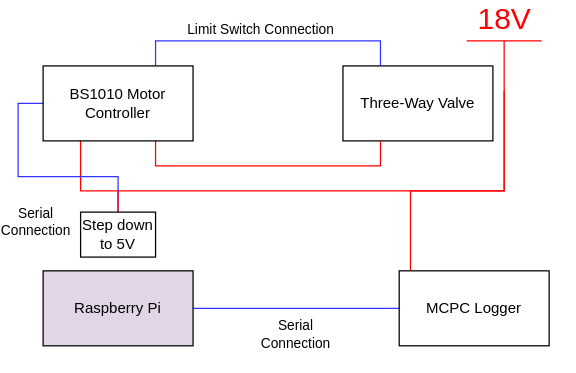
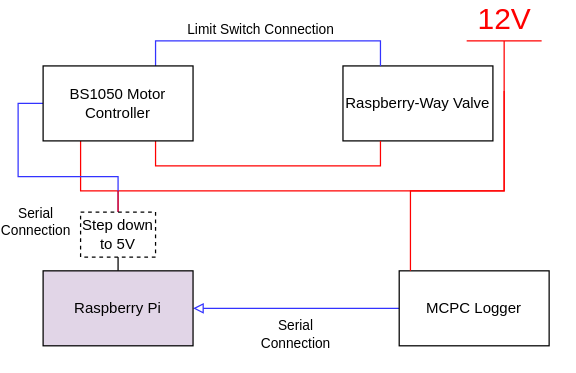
  <mxCell id="0" />
  <mxCell id="1" parent="0" />
- <mxCell id="2" style="edgeStyle=orthogonalEdgeStyle;rounded=0;jumpStyle=arc;orthogonalLoop=1;jettySize=auto;html=1;exitX=0;exitY=0.5;exitDx=0;exitDy=0;startArrow=none;startFill=0;endArrow=none;endFill=0;strokeColor=#3333FF;" edge="1" parent="1" source="4" target="6"><mxGeometry relative="1" as="geometry" /></mxCell>
+ <mxCell id="2" style="edgeStyle=orthogonalEdgeStyle;rounded=0;jumpStyle=arc;orthogonalLoop=1;jettySize=auto;html=1;exitX=0;exitY=0.5;exitDx=0;exitDy=0;startArrow=none;startFill=0;endArrow=block;endFill=0;strokeColor=#3333FF;" edge="1" parent="1" source="4" target="6"><mxGeometry relative="1" as="geometry" /></mxCell>
  <mxCell id="3" value="Serial&lt;br&gt;Connection" style="edgeLabel;html=1;align=center;verticalAlign=middle;resizable=0;points=[];" vertex="1" connectable="0" parent="2"><mxGeometry x="0.221" relative="1" as="geometry"><mxPoint x="17.1" y="20" as="offset" /></mxGeometry></mxCell>
  <mxCell id="4" value="MCPC Logger" style="rounded=0;whiteSpace=wrap;html=1;" vertex="1" parent="1"><mxGeometry x="305" y="204" width="120" height="60" as="geometry" /></mxCell>
+ <mxCell id="5" style="edgeStyle=orthogonalEdgeStyle;rounded=0;jumpStyle=arc;orthogonalLoop=1;jettySize=auto;html=1;exitX=0.5;exitY=0;exitDx=0;exitDy=0;entryX=0.5;entryY=1;entryDx=0;entryDy=0;startArrow=none;startFill=0;endArrow=none;endFill=0;" edge="1" parent="1" source="6" target="17"><mxGeometry relative="1" as="geometry" /></mxCell>
  <mxCell id="6" value="Raspberry Pi" style="rounded=0;whiteSpace=wrap;html=1;fillColor=#e1d5e7;" vertex="1" parent="1"><mxGeometry x="20" y="204" width="120" height="60" as="geometry" /></mxCell>
- <mxCell id="7" value="Three-Way Valve" style="rounded=0;whiteSpace=wrap;html=1;" vertex="1" parent="1"><mxGeometry x="260" y="40" width="120" height="60" as="geometry" /></mxCell>
+ <mxCell id="7" value="Raspberry-Way Valve" style="rounded=0;whiteSpace=wrap;html=1;" vertex="1" parent="1"><mxGeometry x="260" y="40" width="120" height="60" as="geometry" /></mxCell>
  <mxCell id="8" style="edgeStyle=orthogonalEdgeStyle;rounded=0;orthogonalLoop=1;jettySize=auto;html=1;exitX=0.75;exitY=0;exitDx=0;exitDy=0;entryX=0.25;entryY=0;entryDx=0;entryDy=0;endArrow=none;endFill=0;strokeColor=#3333FF;" edge="1" parent="1" source="13" target="7"><mxGeometry relative="1" as="geometry" /></mxCell>
  <mxCell id="9" value="Limit Switch Connection" style="edgeLabel;html=1;align=center;verticalAlign=middle;resizable=0;points=[];" vertex="1" connectable="0" parent="8"><mxGeometry x="-0.46" y="-4" relative="1" as="geometry"><mxPoint x="44.66" y="-14" as="offset" /></mxGeometry></mxCell>
  <mxCell id="10" style="edgeStyle=orthogonalEdgeStyle;rounded=0;orthogonalLoop=1;jettySize=auto;html=1;exitX=0.25;exitY=1;exitDx=0;exitDy=0;entryX=0.5;entryY=0;entryDx=0;entryDy=0;entryPerimeter=0;endArrow=none;endFill=0;strokeColor=#FF0000;" edge="1" parent="1" source="13" target="15"><mxGeometry relative="1" as="geometry"><mxPoint x="-40" y="140" as="targetPoint" /><Array as="points"><mxPoint x="50" y="140" /><mxPoint x="389" y="140" /></Array></mxGeometry></mxCell>
  <mxCell id="11" value="Serial &lt;br&gt;Connection" style="edgeStyle=orthogonalEdgeStyle;rounded=0;orthogonalLoop=1;jettySize=auto;html=1;exitX=0;exitY=0.5;exitDx=0;exitDy=0;endArrow=none;endFill=0;startArrow=none;startFill=0;strokeColor=#3333FF;" edge="1" parent="1" source="13" target="17"><mxGeometry x="-0.02" y="-36" relative="1" as="geometry"><mxPoint as="offset" /></mxGeometry></mxCell>
  <mxCell id="12" style="edgeStyle=orthogonalEdgeStyle;rounded=0;orthogonalLoop=1;jettySize=auto;html=1;exitX=0.75;exitY=1;exitDx=0;exitDy=0;entryX=0.25;entryY=1;entryDx=0;entryDy=0;startArrow=none;startFill=0;endArrow=none;endFill=0;strokeColor=#FF0000;" edge="1" parent="1" source="13" target="7"><mxGeometry relative="1" as="geometry" /></mxCell>
- <mxCell id="13" value="BS1010 Motor Controller" style="rounded=0;whiteSpace=wrap;html=1;" vertex="1" parent="1"><mxGeometry x="20" y="40" width="120" height="60" as="geometry" /></mxCell>
+ <mxCell id="13" value="BS1050 Motor Controller" style="rounded=0;whiteSpace=wrap;html=1;" vertex="1" parent="1"><mxGeometry x="20" y="40" width="120" height="60" as="geometry" /></mxCell>
  <mxCell id="14" style="edgeStyle=orthogonalEdgeStyle;rounded=0;orthogonalLoop=1;jettySize=auto;html=1;exitX=0.5;exitY=0;exitDx=0;exitDy=0;exitPerimeter=0;startArrow=none;startFill=0;endArrow=none;endFill=0;strokeColor=#FF0000;jumpStyle=arc;" edge="1" parent="1" source="15" target="4"><mxGeometry relative="1" as="geometry"><Array as="points"><mxPoint x="389" y="140" /><mxPoint x="314" y="140" /></Array></mxGeometry></mxCell>
- <mxCell id="15" value="&lt;font color=&quot;#ff0000&quot;&gt;18V&lt;/font&gt;" style="verticalLabelPosition=top;verticalAlign=bottom;shape=mxgraph.electrical.signal_sources.vdd;shadow=0;dashed=0;align=center;strokeWidth=1;fontSize=24;html=1;flipV=1;strokeColor=#FF0000;" vertex="1" parent="1"><mxGeometry x="359" y="20" width="60" height="40" as="geometry" /></mxCell>
+ <mxCell id="15" value="&lt;font color=&quot;#ff0000&quot;&gt;12V&lt;/font&gt;" style="verticalLabelPosition=top;verticalAlign=bottom;shape=mxgraph.electrical.signal_sources.vdd;shadow=0;dashed=0;align=center;strokeWidth=1;fontSize=24;html=1;flipV=1;strokeColor=#FF0000;" vertex="1" parent="1"><mxGeometry x="359" y="20" width="60" height="40" as="geometry" /></mxCell>
  <mxCell id="16" style="edgeStyle=orthogonalEdgeStyle;rounded=0;jumpStyle=arc;orthogonalLoop=1;jettySize=auto;html=1;exitX=0.5;exitY=0;exitDx=0;exitDy=0;startArrow=none;startFill=0;endArrow=none;endFill=0;strokeColor=#FF0000;" edge="1" parent="1" source="17"><mxGeometry relative="1" as="geometry"><mxPoint x="80" y="140" as="targetPoint" /></mxGeometry></mxCell>
- <mxCell id="17" value="Step down to 5V" style="rounded=0;whiteSpace=wrap;html=1;" vertex="1" parent="1"><mxGeometry x="50" y="157" width="60" height="36" as="geometry" /></mxCell>
+ <mxCell id="17" value="Step down to 5V" style="rounded=0;whiteSpace=wrap;html=1;dashed=1;" vertex="1" parent="1"><mxGeometry x="50" y="157" width="60" height="36" as="geometry" /></mxCell>
